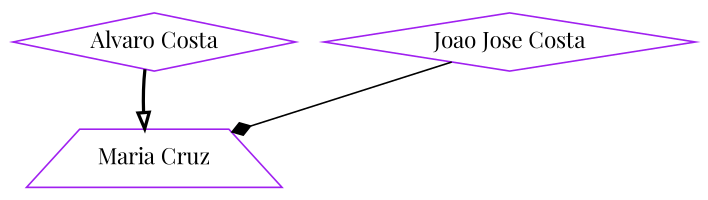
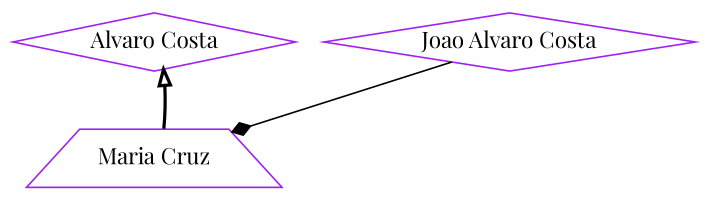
  digraph {
    fontname="Playfair Display"
    node [color=purple fontname="Playfair Display" shape=diamond]
    edge [fontname="Playfair Display"]
    n1 [label="Alvaro Costa"]
-   n2 [label="Joao Jose Costa"]
+   n2 [label="Joao Alvaro Costa"]
    n3 [label="Maria Cruz" shape=trapezium]
    n2 -> n3 [arrowhead=diamond style=solid]
-   n1 -> n3 [arrowhead=onormal style=bold]
+   n3 -> n1 [arrowhead=onormal style=bold]
  }
